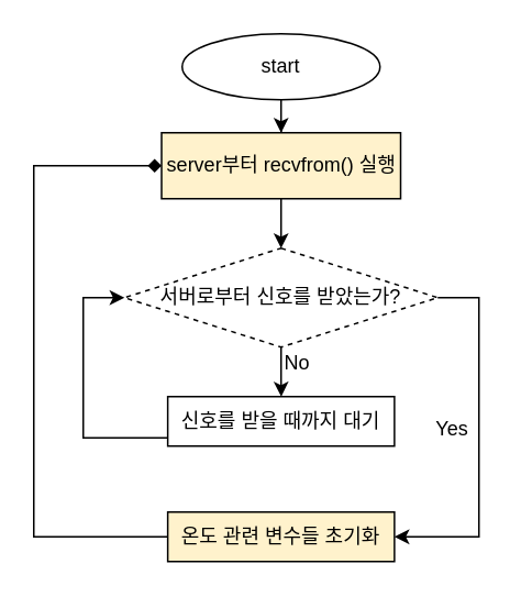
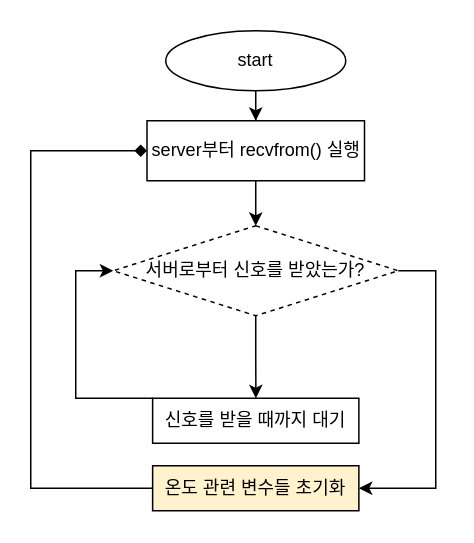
  <mxCell id="0" />
  <mxCell id="1" parent="0" />
  <mxCell id="2" style="edgeStyle=orthogonalEdgeStyle;rounded=0;orthogonalLoop=1;jettySize=auto;html=1;entryX=0.5;entryY=0;entryDx=0;entryDy=0;" edge="1" parent="1" source="3" target="5"><mxGeometry relative="1" as="geometry" /></mxCell>
  <mxCell id="3" value="start" style="ellipse;whiteSpace=wrap;html=1;" vertex="1" parent="1"><mxGeometry x="110" y="20" width="120" height="40" as="geometry" /></mxCell>
  <mxCell id="4" value="" style="edgeStyle=orthogonalEdgeStyle;rounded=0;orthogonalLoop=1;jettySize=auto;html=1;entryX=0.5;entryY=0;entryDx=0;entryDy=0;" edge="1" parent="1" source="5" target="8"><mxGeometry relative="1" as="geometry"><mxPoint x="170" y="150" as="targetPoint" /></mxGeometry></mxCell>
- <mxCell id="5" value="server부터 recvfrom() 실행" style="rounded=0;whiteSpace=wrap;html=1;fillColor=#fff2cc;" vertex="1" parent="1"><mxGeometry x="97.5" y="80" width="145" height="40" as="geometry" /></mxCell>
+ <mxCell id="5" value="server부터 recvfrom() 실행" style="rounded=0;whiteSpace=wrap;html=1;" vertex="1" parent="1"><mxGeometry x="97.5" y="80" width="145" height="40" as="geometry" /></mxCell>
  <mxCell id="6" style="edgeStyle=orthogonalEdgeStyle;rounded=0;orthogonalLoop=1;jettySize=auto;html=1;" edge="1" parent="1" source="8" target="10"><mxGeometry relative="1" as="geometry" /></mxCell>
  <mxCell id="7" style="edgeStyle=orthogonalEdgeStyle;rounded=0;orthogonalLoop=1;jettySize=auto;html=1;entryX=1;entryY=0.5;entryDx=0;entryDy=0;" edge="1" parent="1" source="8" target="12"><mxGeometry relative="1" as="geometry"><mxPoint x="310" y="330" as="targetPoint" /><Array as="points"><mxPoint x="290" y="180" /><mxPoint x="290" y="325" /></Array></mxGeometry></mxCell>
  <mxCell id="8" value="서버로부터 신호를 받았는가?" style="rhombus;whiteSpace=wrap;html=1;dashed=1;" vertex="1" parent="1"><mxGeometry x="75" y="150" width="190" height="60" as="geometry" /></mxCell>
  <mxCell id="9" style="edgeStyle=orthogonalEdgeStyle;rounded=0;orthogonalLoop=1;jettySize=auto;html=1;entryX=0;entryY=0.5;entryDx=0;entryDy=0;" edge="1" parent="1" source="10" target="8"><mxGeometry relative="1" as="geometry"><mxPoint x="70" y="170" as="targetPoint" /><Array as="points"><mxPoint x="50" y="265" /><mxPoint x="50" y="180" /></Array></mxGeometry></mxCell>
- <mxCell id="10" value="신호를 받을 때까지 대기" style="rounded=0;whiteSpace=wrap;html=1;" vertex="1" parent="1"><mxGeometry x="101.25" y="240" width="137.5" height="30" as="geometry" /></mxCell>
+ <mxCell id="10" value="신호를 받을 때까지 대기" style="rounded=0;whiteSpace=wrap;html=1;" vertex="1" parent="1"><mxGeometry x="101.25" y="265" width="137.5" height="30" as="geometry" /></mxCell>
  <mxCell id="11" style="edgeStyle=orthogonalEdgeStyle;rounded=0;orthogonalLoop=1;jettySize=auto;html=1;exitX=0;exitY=0.5;exitDx=0;exitDy=0;entryX=0;entryY=0.5;entryDx=0;entryDy=0;endArrow=diamond;" edge="1" parent="1" source="12" target="5"><mxGeometry relative="1" as="geometry"><mxPoint x="30" y="90" as="targetPoint" /><Array as="points"><mxPoint x="20" y="325" /><mxPoint x="20" y="100" /></Array></mxGeometry></mxCell>
  <mxCell id="12" value="온도 관련 변수들 초기화" style="rounded=0;whiteSpace=wrap;html=1;fillColor=#fff2cc;" vertex="1" parent="1"><mxGeometry x="101.25" y="310" width="137.5" height="30" as="geometry" /></mxCell>
- <mxCell id="13" value="No" style="text;html=1;strokeColor=none;fillColor=none;align=center;verticalAlign=middle;whiteSpace=wrap;rounded=0;" vertex="1" parent="1"><mxGeometry x="160" y="210" width="40" height="20" as="geometry" /></mxCell>
- <mxCell id="14" value="Yes" style="text;html=1;strokeColor=none;fillColor=none;align=center;verticalAlign=middle;whiteSpace=wrap;rounded=0;" vertex="1" parent="1"><mxGeometry x="254" y="250" width="40" height="20" as="geometry" /></mxCell>
